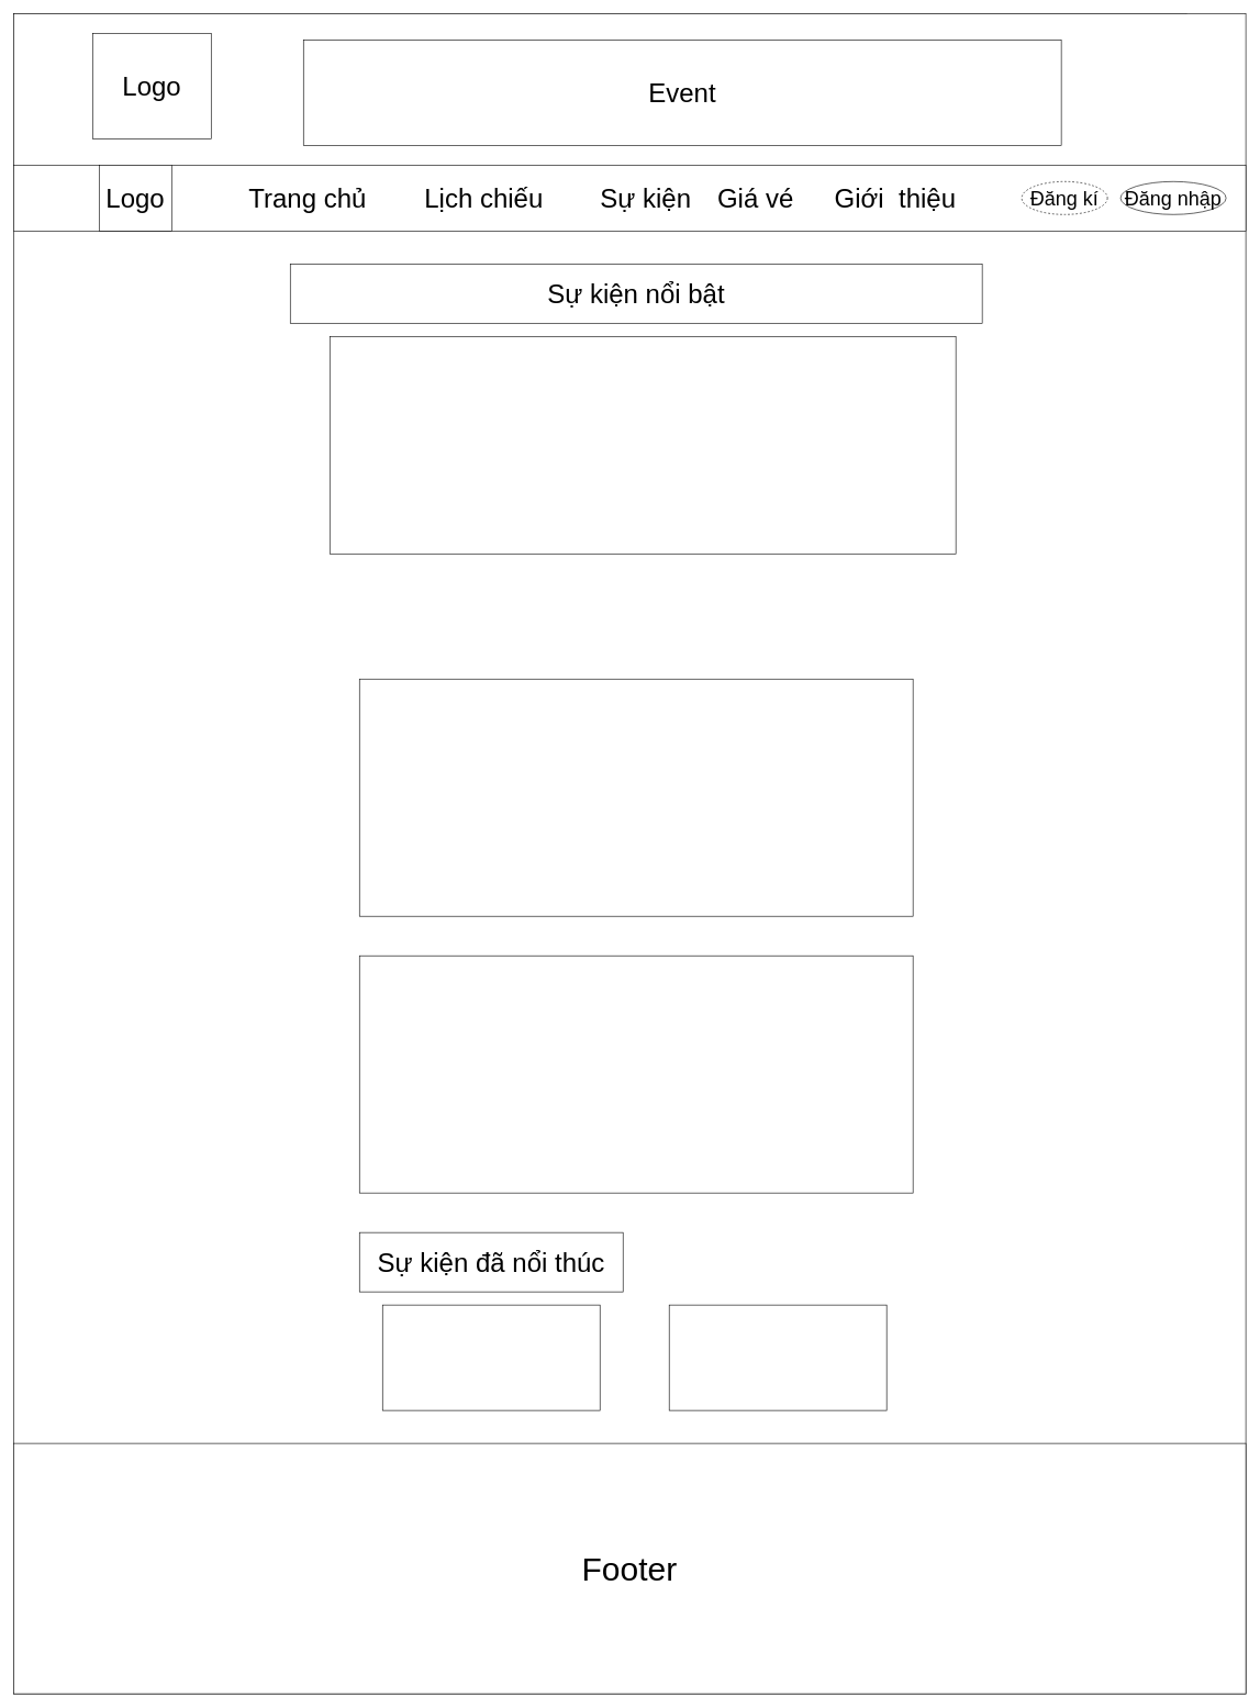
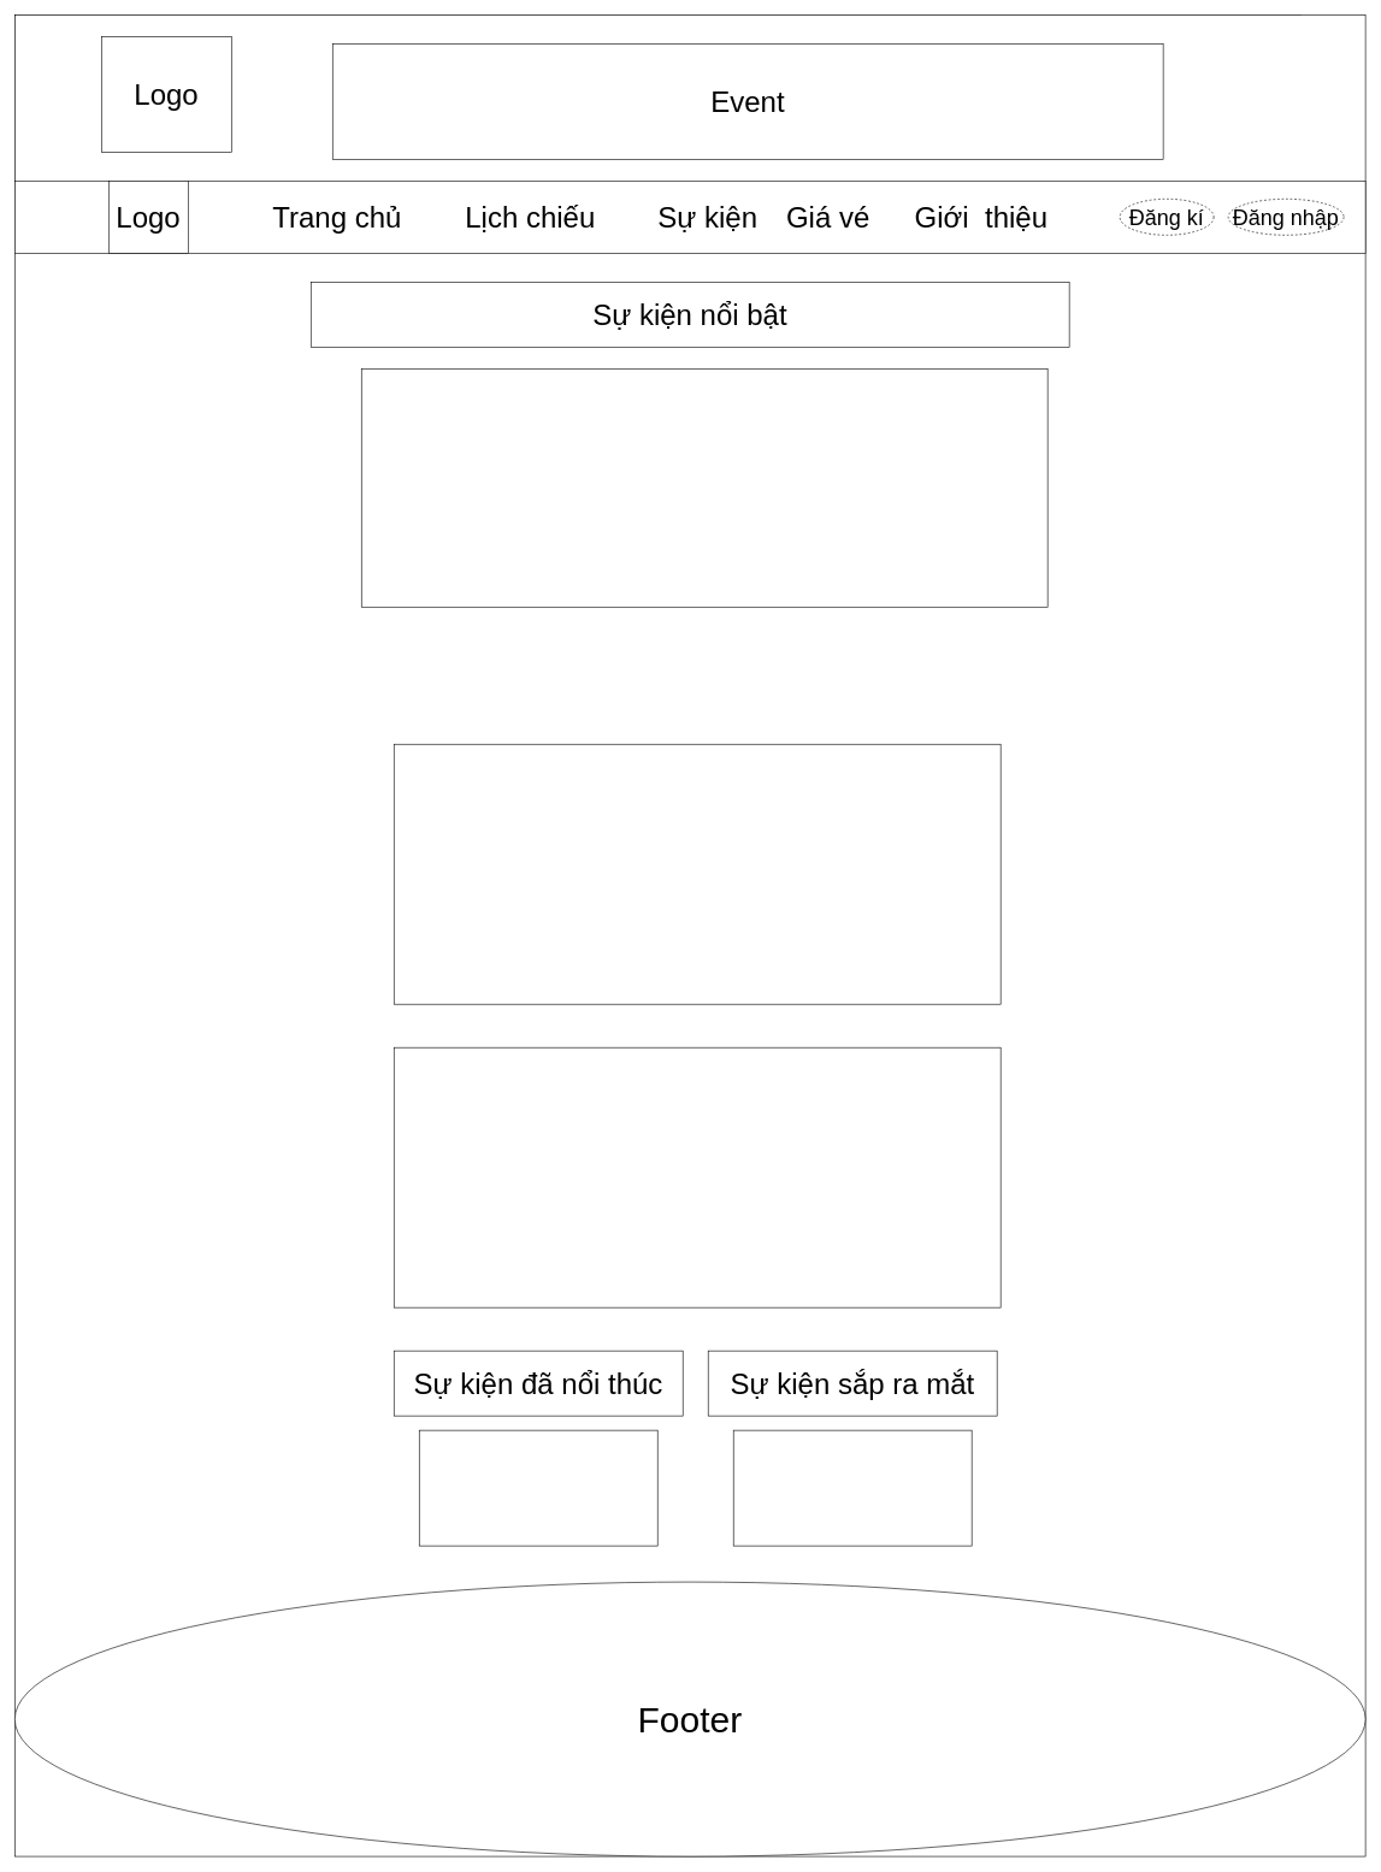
  <mxCell id="0" />
  <mxCell id="1" parent="0" />
  <mxCell id="2" value="&lt;font style=&quot;font-size: 60px;&quot;&gt;Event&lt;/font&gt;" style="rounded=0;whiteSpace=wrap;html=1;" vertex="1" parent="1"><mxGeometry x="20" y="20" width="1780" height="240" as="geometry" /></mxCell>
  <mxCell id="3" value="" style="rounded=0;whiteSpace=wrap;html=1;" vertex="1" parent="1"><mxGeometry x="20" y="20" width="1870" height="2550" as="geometry" /></mxCell>
  <mxCell id="4" value="&lt;font style=&quot;font-size: 40px;&quot;&gt;Event&lt;/font&gt;" style="rounded=0;whiteSpace=wrap;html=1;" vertex="1" parent="1"><mxGeometry x="460" y="60" width="1150" height="160" as="geometry" /></mxCell>
  <mxCell id="5" value="&lt;font style=&quot;font-size: 40px;&quot;&gt;Logo&lt;/font&gt;" style="rounded=0;whiteSpace=wrap;html=1;" vertex="1" parent="1"><mxGeometry x="140" y="50" width="180" height="160" as="geometry" /></mxCell>
  <mxCell id="6" value="&lt;font style=&quot;font-size: 40px;&quot;&gt;Trang chủ&lt;span style=&quot;white-space: pre;&quot;&gt;&#09;&lt;/span&gt;Lịch chiếu&amp;nbsp;&lt;span style=&quot;white-space: pre;&quot;&gt;&#09;&lt;/span&gt;Sự kiện&lt;span style=&quot;white-space: pre;&quot;&gt;&#09;&lt;/span&gt;Giá vé&lt;span style=&quot;white-space: pre;&quot;&gt;&#09;&lt;/span&gt;Giới&amp;nbsp; thiệu&lt;span style=&quot;white-space: pre;&quot;&gt;&#09;&lt;/span&gt;&lt;/font&gt;" style="rounded=0;whiteSpace=wrap;html=1;" vertex="1" parent="1"><mxGeometry x="20" y="250" width="1870" height="100" as="geometry" /></mxCell>
  <mxCell id="7" value="&lt;font style=&quot;font-size: 40px;&quot;&gt;Logo&lt;/font&gt;" style="rounded=0;whiteSpace=wrap;html=1;" vertex="1" parent="1"><mxGeometry x="150" y="250" width="110" height="100" as="geometry" /></mxCell>
  <mxCell id="8" value="&lt;font style=&quot;font-size: 30px;&quot;&gt;Đăng kí&lt;/font&gt;" style="ellipse;whiteSpace=wrap;html=1;dashed=1;" vertex="1" parent="1"><mxGeometry x="1550" y="275" width="130" height="50" as="geometry" /></mxCell>
- <mxCell id="9" value="&lt;font style=&quot;font-size: 30px;&quot;&gt;Đăng nhập&lt;/font&gt;" style="ellipse;whiteSpace=wrap;html=1;" vertex="1" parent="1"><mxGeometry x="1700" y="275" width="160" height="50" as="geometry" /></mxCell>
- <mxCell id="10" value="&lt;font style=&quot;font-size: 40px;&quot;&gt;Sự kiện nổi bật&lt;/font&gt;" style="rounded=0;whiteSpace=wrap;html=1;" vertex="1" parent="1"><mxGeometry x="440" y="400" width="1050" height="90" as="geometry" /></mxCell>
+ <mxCell id="9" value="&lt;font style=&quot;font-size: 30px;&quot;&gt;Đăng nhập&lt;/font&gt;" style="ellipse;whiteSpace=wrap;html=1;dashed=1;" vertex="1" parent="1"><mxGeometry x="1700" y="275" width="160" height="50" as="geometry" /></mxCell>
+ <mxCell id="10" value="&lt;font style=&quot;font-size: 40px;&quot;&gt;Sự kiện nổi bật&lt;/font&gt;" style="rounded=0;whiteSpace=wrap;html=1;" vertex="1" parent="1"><mxGeometry x="430" y="390" width="1050" height="90" as="geometry" /></mxCell>
  <mxCell id="11" value="" style="rounded=0;whiteSpace=wrap;html=1;" vertex="1" parent="1"><mxGeometry x="500" y="510" width="950" height="330" as="geometry" /></mxCell>
  <mxCell id="12" value="&lt;span style=&quot;font-size: 40px;&quot;&gt;Sự kiện đã nổi thúc&lt;/span&gt;" style="rounded=0;whiteSpace=wrap;html=1;" vertex="1" parent="1"><mxGeometry x="545" y="1870" width="400" height="90" as="geometry" /></mxCell>
  <mxCell id="13" value="" style="rounded=0;whiteSpace=wrap;html=1;" vertex="1" parent="1"><mxGeometry x="545" y="1030" width="840" height="360" as="geometry" /></mxCell>
  <mxCell id="14" value="" style="rounded=0;whiteSpace=wrap;html=1;" vertex="1" parent="1"><mxGeometry x="545" y="1450" width="840" height="360" as="geometry" /></mxCell>
+ <mxCell id="15" value="&lt;span style=&quot;font-size: 40px;&quot;&gt;Sự kiện sắp ra mắt&lt;/span&gt;" style="rounded=0;whiteSpace=wrap;html=1;" vertex="1" parent="1"><mxGeometry x="980" y="1870" width="400" height="90" as="geometry" /></mxCell>
  <mxCell id="16" value="" style="rounded=0;whiteSpace=wrap;html=1;" vertex="1" parent="1"><mxGeometry x="580" y="1980" width="330" height="160" as="geometry" /></mxCell>
  <mxCell id="17" value="" style="rounded=0;whiteSpace=wrap;html=1;" vertex="1" parent="1"><mxGeometry x="1015" y="1980" width="330" height="160" as="geometry" /></mxCell>
- <mxCell id="18" value="&lt;font style=&quot;font-size: 50px;&quot;&gt;Footer&lt;/font&gt;" style="rounded=0;whiteSpace=wrap;html=1;" vertex="1" parent="1"><mxGeometry x="20" y="2190" width="1870" height="380" as="geometry" /></mxCell>
+ <mxCell id="18" value="&lt;font style=&quot;font-size: 50px;&quot;&gt;Footer&lt;/font&gt;" style="ellipse;whiteSpace=wrap;html=1;" vertex="1" parent="1"><mxGeometry x="20" y="2190" width="1870" height="380" as="geometry" /></mxCell>
